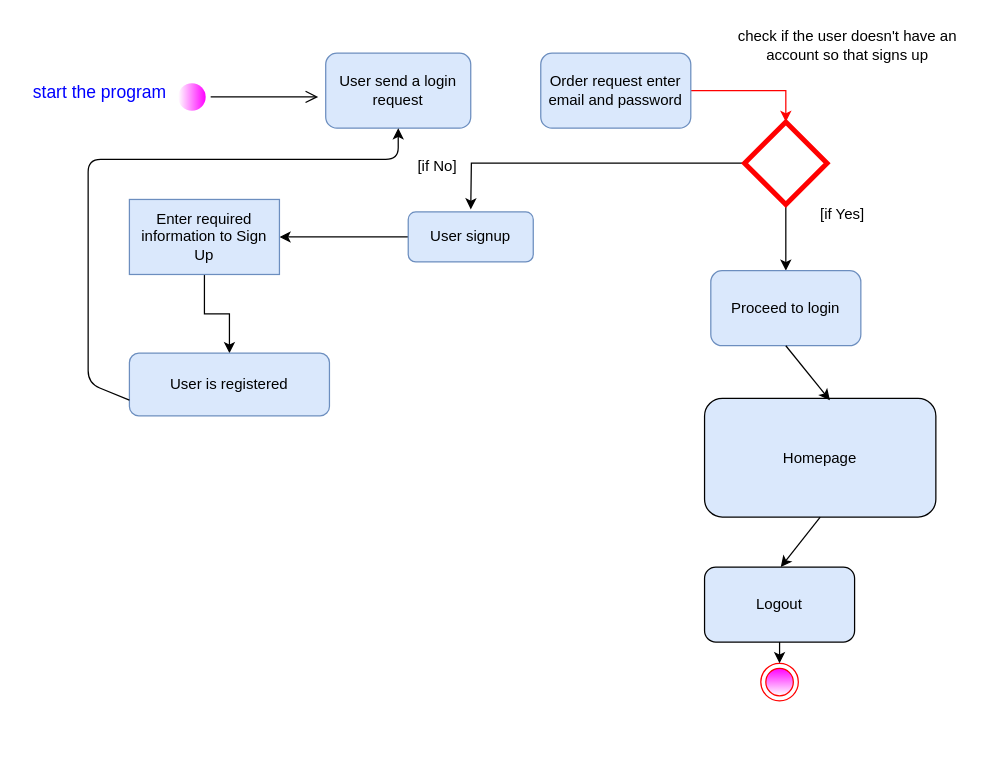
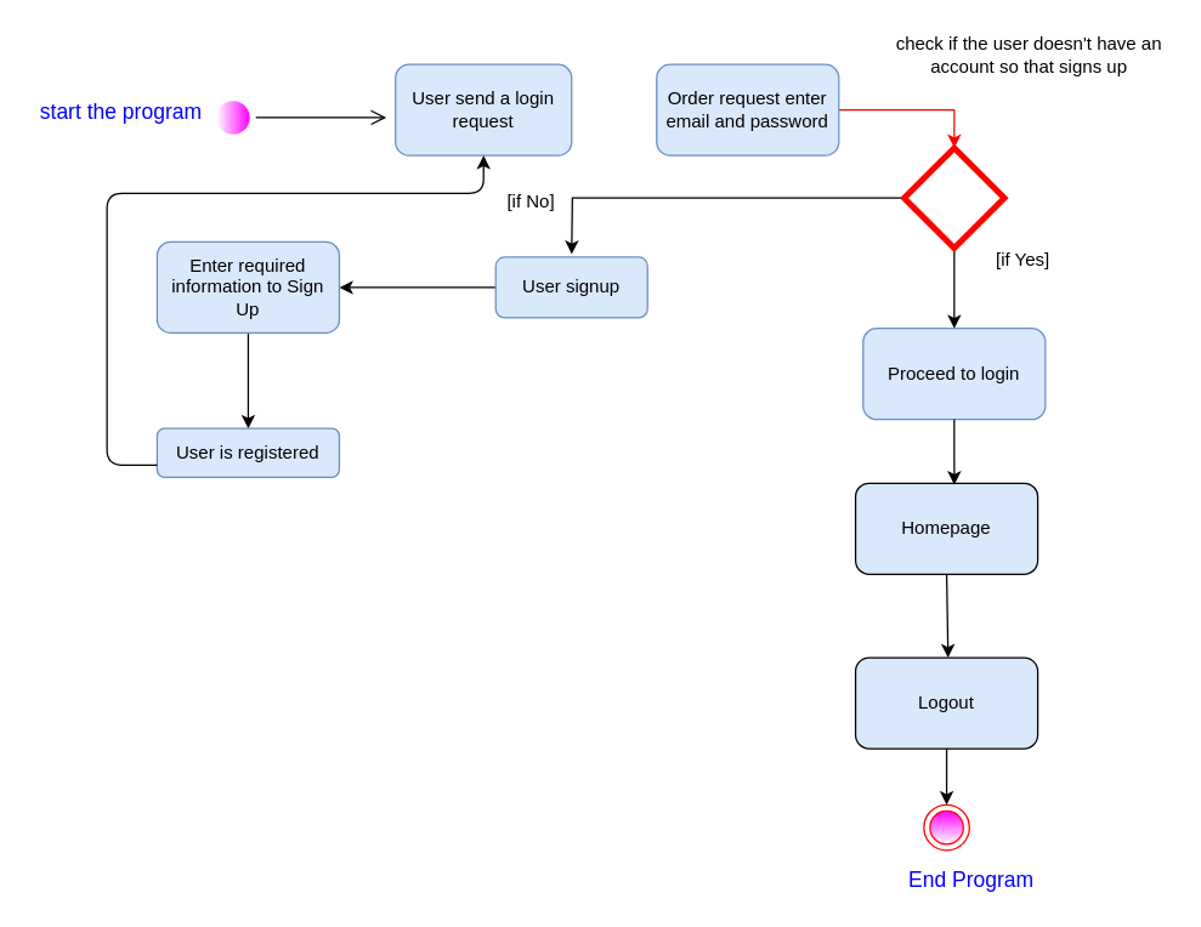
  <mxCell id="0" />
  <mxCell id="1" parent="0" />
  <mxCell id="2" value="" style="ellipse;html=1;shape=startState;direction=west;rotation=-90;gradientColor=#ffffff;fillColor=#FF00FF;strokeColor=none;" parent="1" vertex="1"><mxGeometry x="138" y="62" width="30" height="30" as="geometry" /></mxCell>
  <mxCell id="3" value="" style="edgeStyle=orthogonalEdgeStyle;html=1;verticalAlign=bottom;endArrow=open;endSize=8;" parent="1" source="2" edge="1"><mxGeometry relative="1" as="geometry"><mxPoint x="254" y="77" as="targetPoint" /></mxGeometry></mxCell>
  <mxCell id="4" value="User send a login request" style="rounded=1;whiteSpace=wrap;html=1;fillColor=#dae8fc;strokeColor=#6c8ebf;" parent="1" vertex="1"><mxGeometry x="260" y="42" width="116" height="60" as="geometry" /></mxCell>
  <mxCell id="5" value="" style="edgeStyle=orthogonalEdgeStyle;rounded=0;orthogonalLoop=1;jettySize=auto;html=1;strokeColor=#FF0000;" parent="1" source="6" target="9" edge="1"><mxGeometry relative="1" as="geometry"><Array as="points"><mxPoint x="628" y="72" /></Array></mxGeometry></mxCell>
  <mxCell id="6" value="Order request enter email and password" style="rounded=1;whiteSpace=wrap;html=1;fillColor=#dae8fc;strokeColor=#6c8ebf;" parent="1" vertex="1"><mxGeometry x="432" y="42" width="120" height="60" as="geometry" /></mxCell>
  <mxCell id="7" value="" style="edgeStyle=orthogonalEdgeStyle;rounded=0;orthogonalLoop=1;jettySize=auto;html=1;" parent="1" source="9" target="11" edge="1"><mxGeometry relative="1" as="geometry" /></mxCell>
  <mxCell id="8" value="" style="edgeStyle=orthogonalEdgeStyle;rounded=0;orthogonalLoop=1;jettySize=auto;html=1;" parent="1" source="9" edge="1"><mxGeometry relative="1" as="geometry"><mxPoint x="376" y="167" as="targetPoint" /></mxGeometry></mxCell>
  <mxCell id="9" value="" style="rhombus;whiteSpace=wrap;html=1;strokeColor=#FF0000;strokeWidth=4;" parent="1" vertex="1"><mxGeometry x="595" y="97" width="66" height="66" as="geometry" /></mxCell>
  <mxCell id="10" value="check if the user doesn't have an&lt;br&gt;account so that signs up" style="text;html=1;align=center;verticalAlign=middle;resizable=0;points=[];autosize=1;strokeColor=none;" parent="1" vertex="1"><mxGeometry x="584" y="20" width="185" height="32" as="geometry" /></mxCell>
  <mxCell id="11" value="Proceed to login" style="rounded=1;whiteSpace=wrap;html=1;fillColor=#DAE8FC;strokeColor=#6c8ebf;" parent="1" vertex="1"><mxGeometry x="568" y="216" width="120" height="60" as="geometry" /></mxCell>
  <mxCell id="12" value="" style="ellipse;html=1;shape=endState;strokeColor=#ff0000;fillColor=#FF00FF;gradientColor=#ffffff;" parent="1" vertex="1"><mxGeometry x="608" y="530" width="30" height="30" as="geometry" /></mxCell>
+ <mxCell id="13" value="&lt;font style=&quot;font-size: 14px&quot; color=&quot;#0000ff&quot;&gt;End Program&lt;/font&gt;" style="text;html=1;align=center;verticalAlign=middle;resizable=0;points=[];autosize=1;strokeColor=none;" parent="1" vertex="1"><mxGeometry x="593" y="570" width="92" height="19" as="geometry" /></mxCell>
  <mxCell id="14" value="" style="edgeStyle=orthogonalEdgeStyle;rounded=0;orthogonalLoop=1;jettySize=auto;html=1;" parent="1" source="15" target="17" edge="1"><mxGeometry relative="1" as="geometry" /></mxCell>
  <mxCell id="15" value="User signup" style="rounded=1;whiteSpace=wrap;html=1;fillColor=#dae8fc;strokeColor=#6c8ebf;" parent="1" vertex="1"><mxGeometry x="326" y="169" width="100" height="40" as="geometry" /></mxCell>
  <mxCell id="16" value="" style="edgeStyle=orthogonalEdgeStyle;rounded=0;orthogonalLoop=1;jettySize=auto;html=1;" parent="1" source="17" target="18" edge="1"><mxGeometry relative="1" as="geometry" /></mxCell>
- <mxCell id="17" value="Enter required information to Sign Up" style="whiteSpace=wrap;html=1;fillColor=#dae8fc;strokeColor=#6c8ebf;rounded=0;" parent="1" vertex="1"><mxGeometry x="103" y="159" width="120" height="60" as="geometry" /></mxCell>
- <mxCell id="18" value="User is registered" style="rounded=1;whiteSpace=wrap;html=1;fillColor=#dae8fc;strokeColor=#6c8ebf;" parent="1" vertex="1"><mxGeometry x="103" y="282" width="160" height="50" as="geometry" /></mxCell>
+ <mxCell id="17" value="Enter required information to Sign Up" style="rounded=1;whiteSpace=wrap;html=1;fillColor=#dae8fc;strokeColor=#6c8ebf;" parent="1" vertex="1"><mxGeometry x="103" y="159" width="120" height="60" as="geometry" /></mxCell>
+ <mxCell id="18" value="User is registered" style="rounded=1;whiteSpace=wrap;html=1;fillColor=#dae8fc;strokeColor=#6c8ebf;" parent="1" vertex="1"><mxGeometry x="103" y="282" width="120" height="32" as="geometry" /></mxCell>
  <mxCell id="19" value="" style="endArrow=classic;html=1;entryX=0.5;entryY=1;entryDx=0;entryDy=0;exitX=0;exitY=0.75;exitDx=0;exitDy=0;" parent="1" source="18" target="4" edge="1"><mxGeometry width="50" height="50" relative="1" as="geometry"><mxPoint x="14" y="269" as="sourcePoint" /><mxPoint x="322" y="97" as="targetPoint" /><Array as="points"><mxPoint x="70" y="306" /><mxPoint x="70" y="267" /><mxPoint x="70" y="215" /><mxPoint x="70" y="127" /><mxPoint x="200" y="127" /><mxPoint x="318" y="127" /></Array></mxGeometry></mxCell>
  <mxCell id="20" value="[if No]" style="text;html=1;align=center;verticalAlign=middle;resizable=0;points=[];autosize=1;strokeColor=none;" parent="1" vertex="1"><mxGeometry x="328" y="124" width="41" height="18" as="geometry" /></mxCell>
  <mxCell id="21" value="[if Yes]" style="text;html=1;align=center;verticalAlign=middle;resizable=0;points=[];autosize=1;strokeColor=none;" parent="1" vertex="1"><mxGeometry x="650" y="162" width="45" height="18" as="geometry" /></mxCell>
  <mxCell id="22" value="&lt;font style=&quot;font-size: 14px&quot; color=&quot;#0000ff&quot;&gt;start the program&lt;/font&gt;" style="text;html=1;align=center;verticalAlign=middle;resizable=0;points=[];autosize=1;strokeColor=none;" parent="1" vertex="1"><mxGeometry x="20" y="63" width="117" height="19" as="geometry" /></mxCell>
- <mxCell id="23" value="Homepage" style="rounded=1;whiteSpace=wrap;html=1;fillColor=#DAE8FC;" vertex="1" parent="1"><mxGeometry x="563" y="318" width="185" height="95" as="geometry" /></mxCell>
- <mxCell id="24" value="Logout" style="rounded=1;whiteSpace=wrap;html=1;fillColor=#DAE8FC;" vertex="1" parent="1"><mxGeometry x="563" y="453" width="120" height="60" as="geometry" /></mxCell>
+ <mxCell id="23" value="Homepage" style="rounded=1;whiteSpace=wrap;html=1;fillColor=#DAE8FC;" vertex="1" parent="1"><mxGeometry x="563" y="318" width="120" height="60" as="geometry" /></mxCell>
+ <mxCell id="24" value="Logout" style="rounded=1;whiteSpace=wrap;html=1;fillColor=#DAE8FC;" vertex="1" parent="1"><mxGeometry x="563" y="433" width="120" height="60" as="geometry" /></mxCell>
  <mxCell id="25" value="" style="endArrow=classic;html=1;entryX=0.542;entryY=0.017;entryDx=0;entryDy=0;entryPerimeter=0;exitX=0.5;exitY=1;exitDx=0;exitDy=0;" edge="1" parent="1" source="11" target="23"><mxGeometry width="50" height="50" relative="1" as="geometry"><mxPoint x="518" y="339" as="sourcePoint" /><mxPoint x="568" y="289" as="targetPoint" /></mxGeometry></mxCell>
  <mxCell id="26" value="" style="endArrow=classic;html=1;exitX=0.5;exitY=1;exitDx=0;exitDy=0;entryX=0.508;entryY=0;entryDx=0;entryDy=0;entryPerimeter=0;" edge="1" parent="1" source="23" target="24"><mxGeometry width="50" height="50" relative="1" as="geometry"><mxPoint x="396" y="455" as="sourcePoint" /><mxPoint x="446" y="405" as="targetPoint" /></mxGeometry></mxCell>
  <mxCell id="27" value="" style="endArrow=classic;html=1;entryX=0.5;entryY=0;entryDx=0;entryDy=0;exitX=0.5;exitY=1;exitDx=0;exitDy=0;" edge="1" parent="1" source="24" target="12"><mxGeometry width="50" height="50" relative="1" as="geometry"><mxPoint x="402" y="453" as="sourcePoint" /><mxPoint x="628" y="491" as="targetPoint" /></mxGeometry></mxCell>
